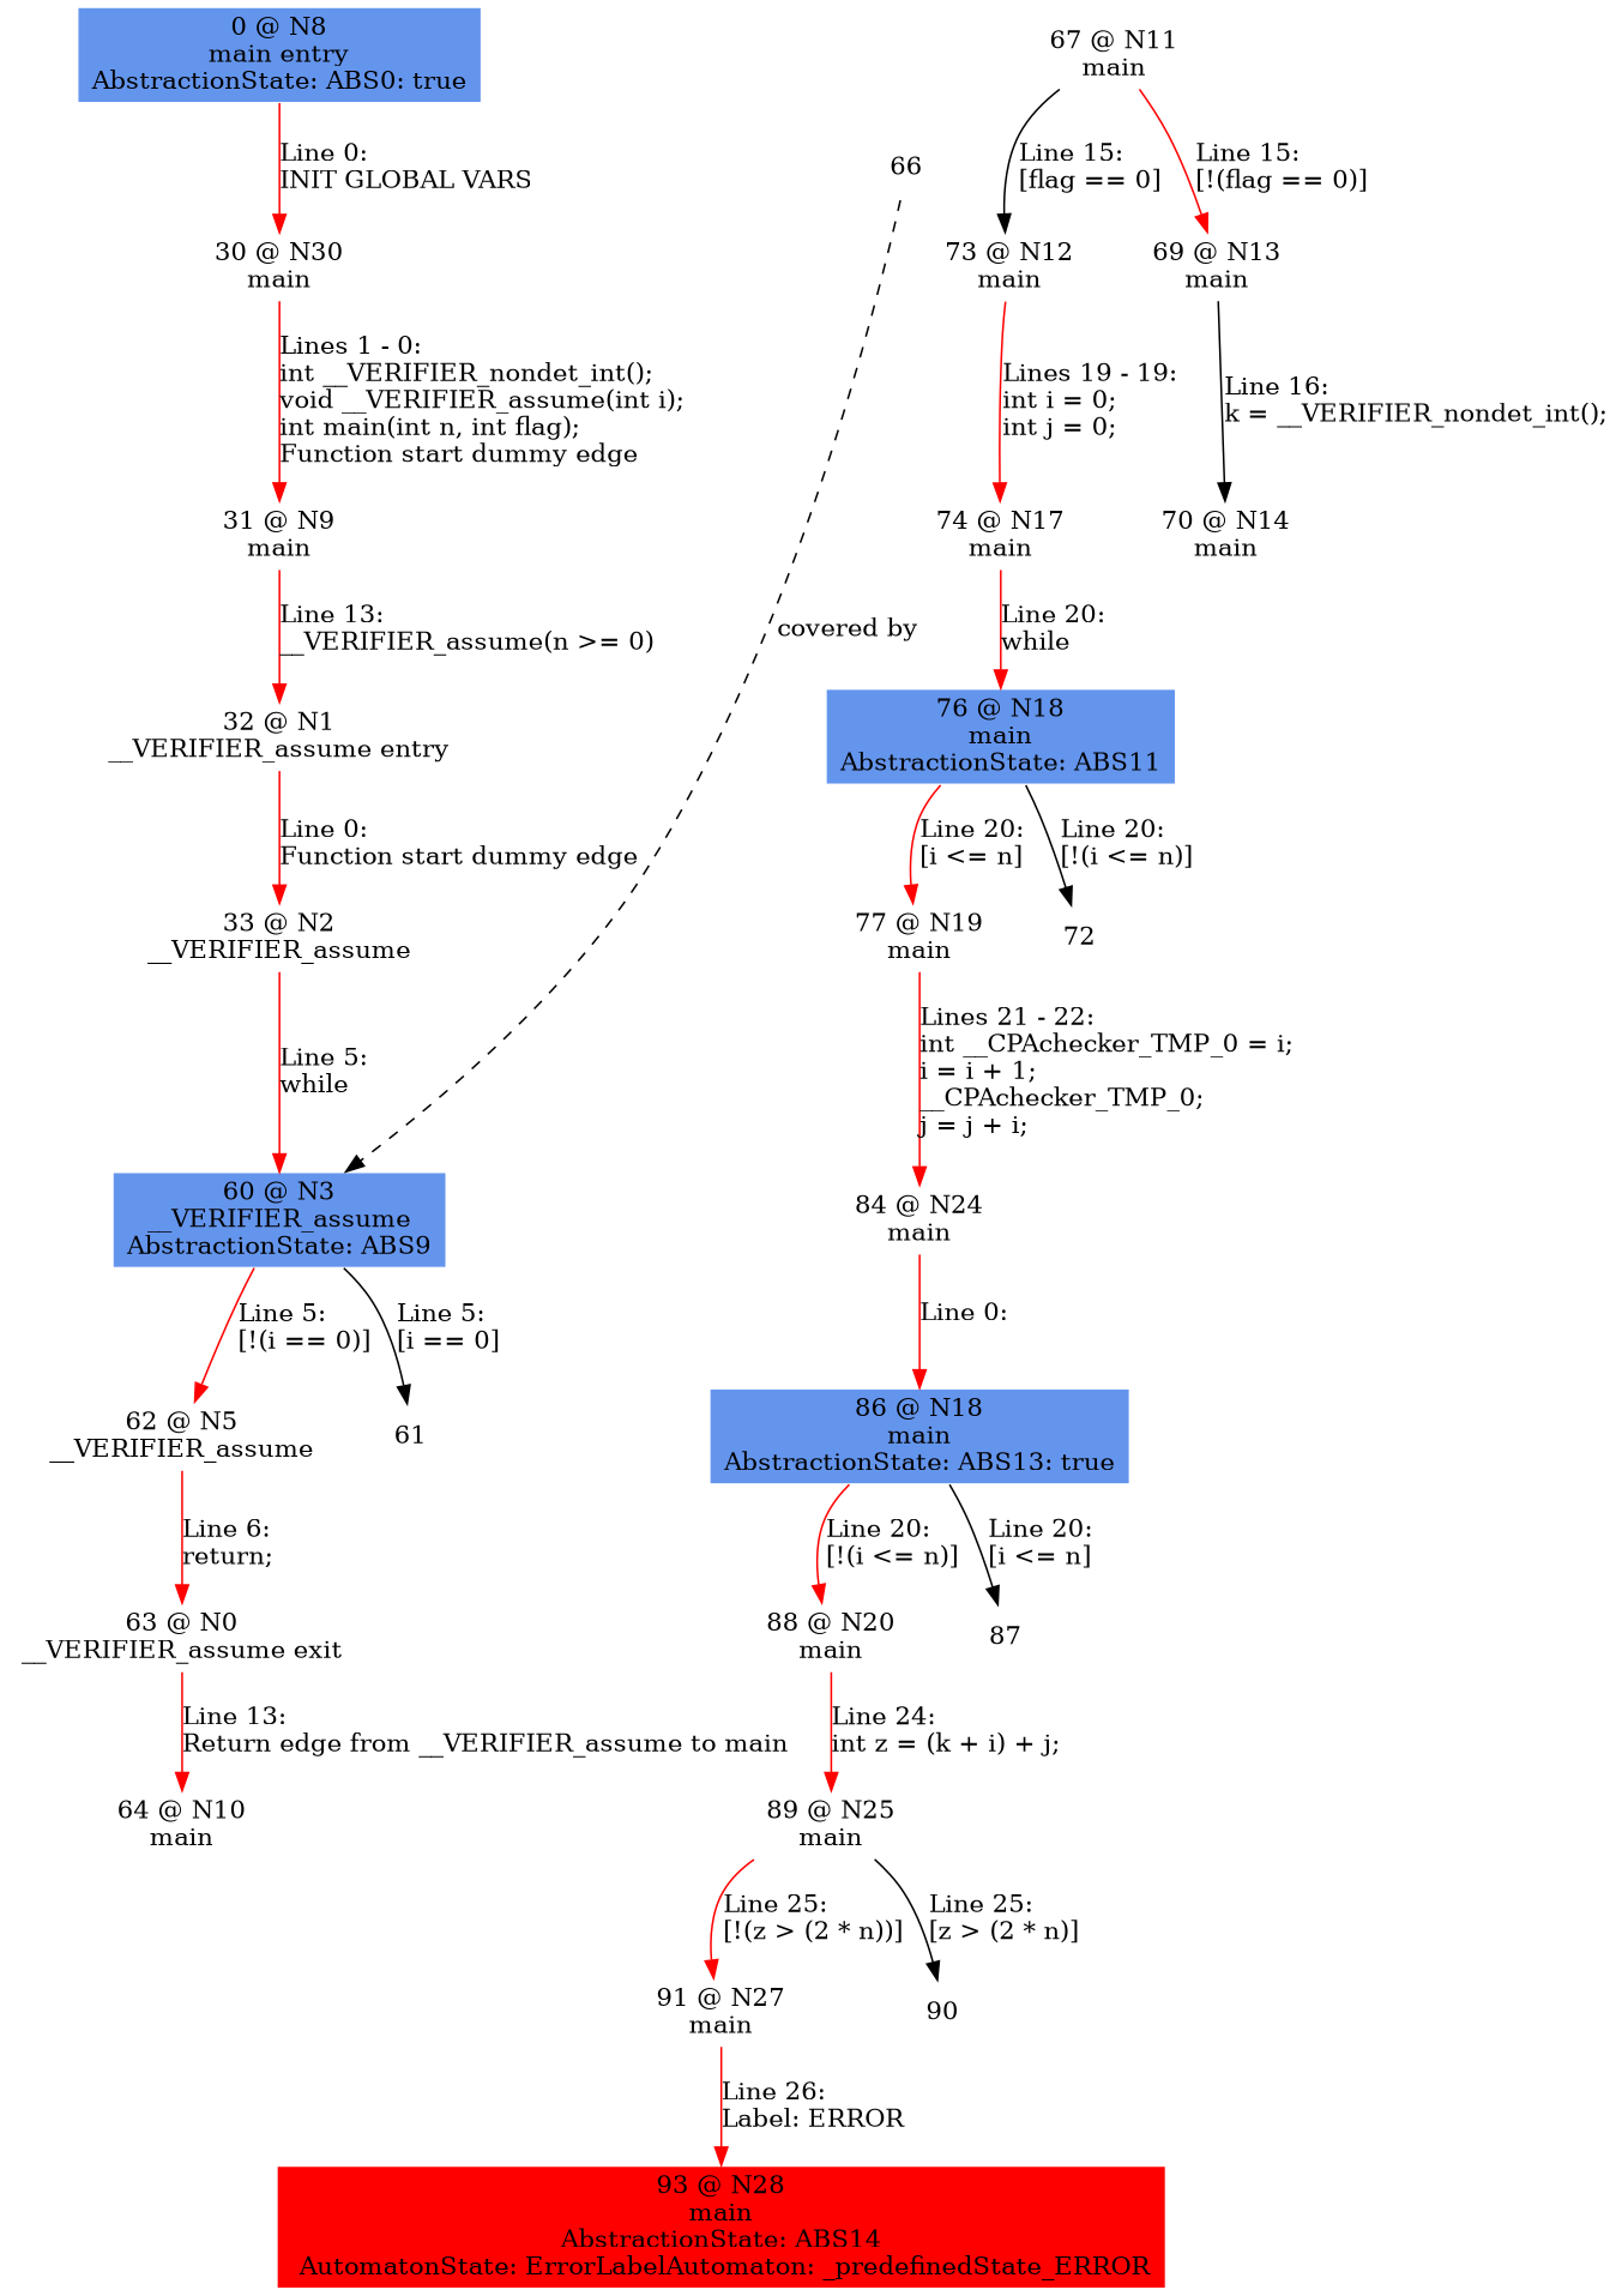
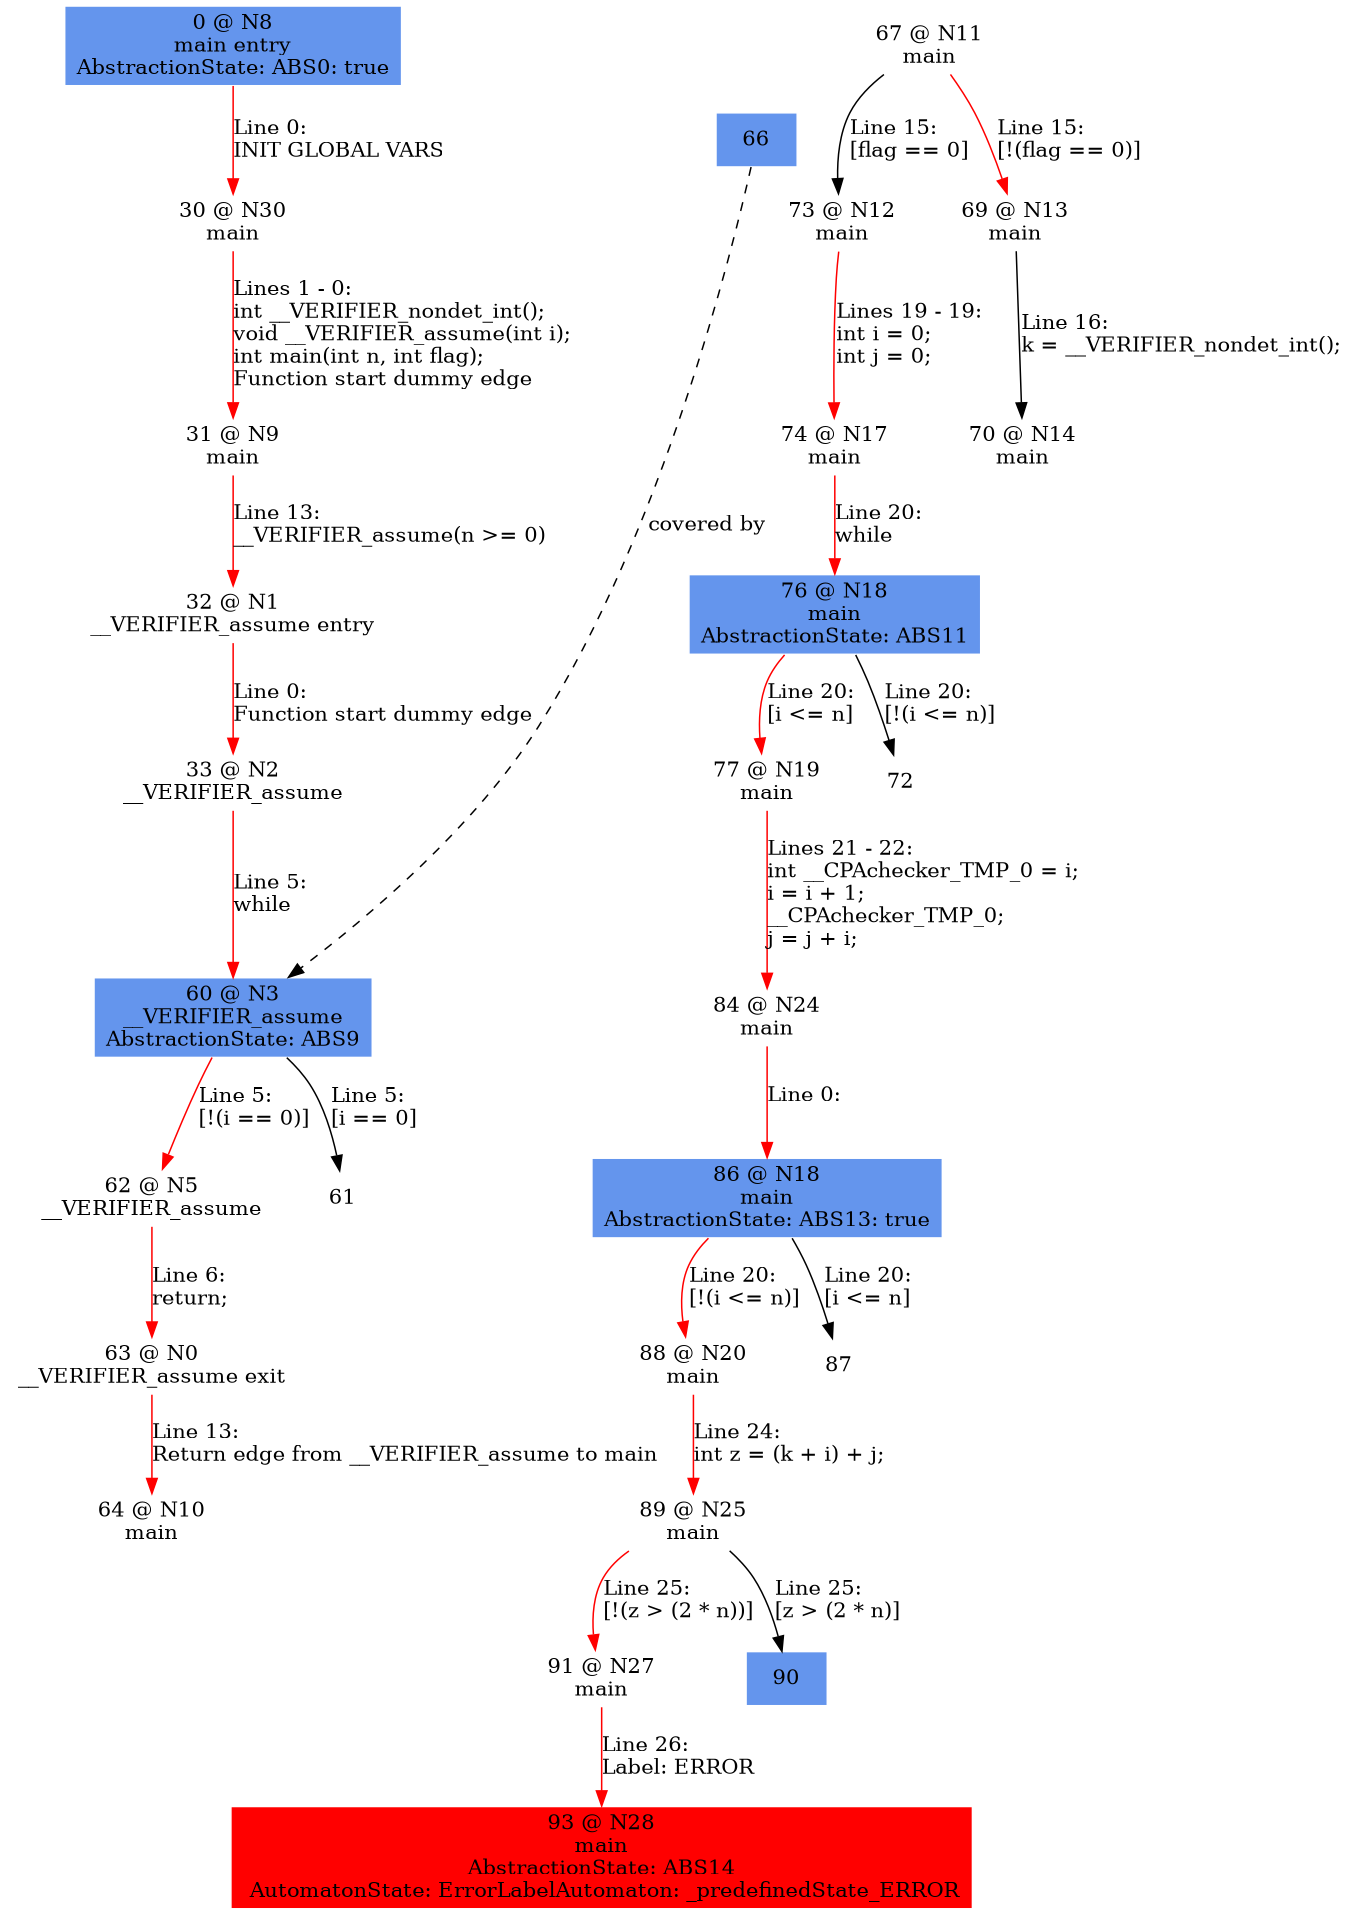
  digraph {
    node [color=white shape=box style=filled]
    edge [color=red]
    n1 [fillcolor=cornflowerblue label="0 @ N8\nmain entry\nAbstractionState: ABS0: true\n"]
    n2 [label="30 @ N30\nmain\n"]
    n3 [label="31 @ N9\nmain\n"]
    n4 [label="32 @ N1\n__VERIFIER_assume entry\n"]
    n5 [label="33 @ N2\n__VERIFIER_assume\n"]
    n6 [fillcolor=cornflowerblue label="60 @ N3\n__VERIFIER_assume\nAbstractionState: ABS9\n"]
    n7 [label="62 @ N5\n__VERIFIER_assume\n"]
    61
    n9 [label="63 @ N0\n__VERIFIER_assume exit\n"]
    n10 [label="64 @ N10\nmain\n"]
    n11 [label="67 @ N11\nmain\n"]
    n12 [label="73 @ N12\nmain\n"]
    n13 [label="69 @ N13\nmain\n"]
    n14 [label="74 @ N17\nmain\n"]
    n15 [label="70 @ N14\nmain\n"]
    n16 [fillcolor=cornflowerblue label="76 @ N18\nmain\nAbstractionState: ABS11\n"]
    n17 [label="77 @ N19\nmain\n"]
    n18 [label=72]
    n19 [label="84 @ N24\nmain\n"]
    n20 [fillcolor=cornflowerblue label="86 @ N18\nmain\nAbstractionState: ABS13: true\n"]
    n21 [label="88 @ N20\nmain\n"]
    87
    n23 [label="89 @ N25\nmain\n"]
    n24 [label="91 @ N27\nmain\n"]
-   90
+   90 [fillcolor=cornflowerblue]
    n26 [fillcolor=red label="93 @ N28\nmain\nAbstractionState: ABS14\n AutomatonState: ErrorLabelAutomaton: _predefinedState_ERROR\n"]
-   66
+   66 [fillcolor=cornflowerblue]
    n1 -> n2 [label="Line 0: \lINIT GLOBAL VARS\l"]
    n2 -> n3 [label="Lines 1 - 0: \lint __VERIFIER_nondet_int();\lvoid __VERIFIER_assume(int i);\lint main(int n, int flag);\lFunction start dummy edge\l"]
    n3 -> n4 [label="Line 13: \l__VERIFIER_assume(n >= 0)\l"]
    n4 -> n5 [label="Line 0: \lFunction start dummy edge\l"]
    n5 -> n6 [label="Line 5: \lwhile\l"]
    n6 -> n7 [label="Line 5: \l[!(i == 0)]\l"]
    n6 -> 61 [label="Line 5: \l[i == 0]\l" color=""]
    n7 -> n9 [label="Line 6: \lreturn;\l"]
    n9 -> n10 [label="Line 13: \lReturn edge from __VERIFIER_assume to main\l"]
    n11 -> n12 [label="Line 15: \l[flag == 0]\l" color=""]
    n11 -> n13 [label="Line 15: \l[!(flag == 0)]\l"]
    n12 -> n14 [label="Lines 19 - 19: \lint i = 0;\lint j = 0;\l"]
    n13 -> n15 [color=black label="Line 16: \lk = __VERIFIER_nondet_int();\l"]
    n14 -> n16 [label="Line 20: \lwhile\l"]
    n16 -> n17 [label="Line 20: \l[i <= n]\l"]
    n16 -> n18 [label="Line 20: \l[!(i <= n)]\l" color=""]
    n17 -> n19 [label="Lines 21 - 22: \lint __CPAchecker_TMP_0 = i;\li = i + 1;\l__CPAchecker_TMP_0;\lj = j + i;\l"]
    n19 -> n20 [label="Line 0: \l\l"]
    n20 -> n21 [label="Line 20: \l[!(i <= n)]\l"]
    n20 -> 87 [label="Line 20: \l[i <= n]\l" color=""]
    n21 -> n23 [label="Line 24: \lint z = (k + i) + j;\l"]
    n23 -> n24 [label="Line 25: \l[!(z > (2 * n))]\l"]
    n23 -> 90 [label="Line 25: \l[z > (2 * n)]\l" color=""]
    n24 -> n26 [label="Line 26: \lLabel: ERROR\l"]
    66 -> n6 [label="covered by" style=dashed weight=0 color=""]
  }
